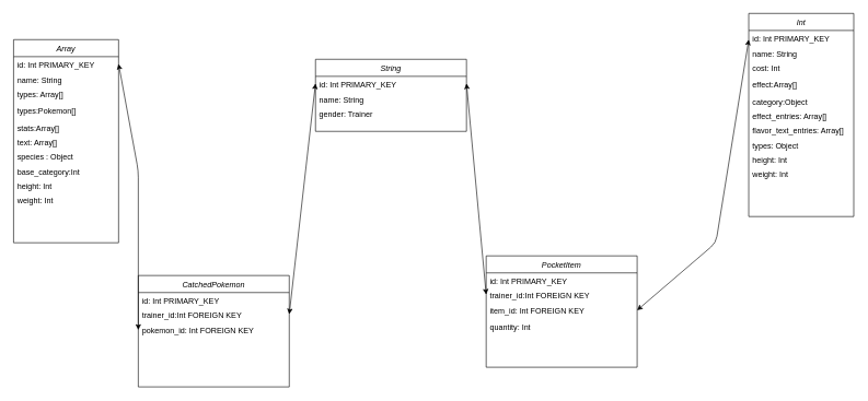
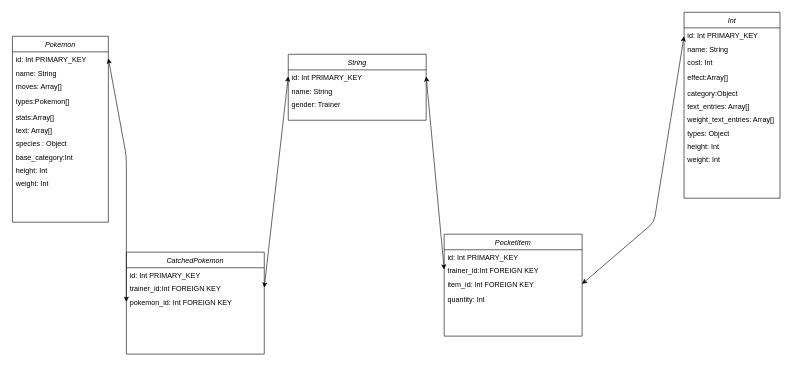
  <mxCell id="0" />
  <mxCell id="1" parent="0" />
- <mxCell id="2" value="Array" style="swimlane;fontStyle=2;align=center;verticalAlign=top;childLayout=stackLayout;horizontal=1;startSize=26;horizontalStack=0;resizeParent=1;resizeLast=0;collapsible=1;marginBottom=0;rounded=0;shadow=0;strokeWidth=1;" parent="1" vertex="1"><mxGeometry x="20" y="60" width="160" height="310" as="geometry"><mxRectangle x="220" y="120" width="160" height="26" as="alternateBounds" /></mxGeometry></mxCell>
+ <mxCell id="2" value="Pokemon" style="swimlane;fontStyle=2;align=center;verticalAlign=top;childLayout=stackLayout;horizontal=1;startSize=26;horizontalStack=0;resizeParent=1;resizeLast=0;collapsible=1;marginBottom=0;rounded=0;shadow=0;strokeWidth=1;" parent="1" vertex="1"><mxGeometry x="20" y="60" width="160" height="310" as="geometry"><mxRectangle x="220" y="120" width="160" height="26" as="alternateBounds" /></mxGeometry></mxCell>
  <mxCell id="3" value="id: Int PRIMARY_KEY" style="text;align=left;verticalAlign=top;spacingLeft=4;spacingRight=4;overflow=hidden;rotatable=0;points=[[0,0.5],[1,0.5]];portConstraint=eastwest;rounded=0;shadow=0;html=0;" vertex="1" parent="2"><mxGeometry y="26" width="160" height="22" as="geometry" /></mxCell>
  <mxCell id="4" value="name: String" style="text;align=left;verticalAlign=top;spacingLeft=4;spacingRight=4;overflow=hidden;rotatable=0;points=[[0,0.5],[1,0.5]];portConstraint=eastwest;rounded=0;shadow=0;html=0;" vertex="1" parent="2"><mxGeometry y="48" width="160" height="22" as="geometry" /></mxCell>
- <mxCell id="5" value="types: Array[]" style="text;align=left;verticalAlign=top;spacingLeft=4;spacingRight=4;overflow=hidden;rotatable=0;points=[[0,0.5],[1,0.5]];portConstraint=eastwest;" parent="2" vertex="1"><mxGeometry y="70" width="160" height="26" as="geometry" /></mxCell>
+ <mxCell id="5" value="moves: Array[]" style="text;align=left;verticalAlign=top;spacingLeft=4;spacingRight=4;overflow=hidden;rotatable=0;points=[[0,0.5],[1,0.5]];portConstraint=eastwest;" parent="2" vertex="1"><mxGeometry y="70" width="160" height="26" as="geometry" /></mxCell>
  <mxCell id="6" value="types:Pokemon[]" style="text;align=left;verticalAlign=top;spacingLeft=4;spacingRight=4;overflow=hidden;rotatable=0;points=[[0,0.5],[1,0.5]];portConstraint=eastwest;rounded=0;shadow=0;html=0;" parent="2" vertex="1"><mxGeometry y="96" width="160" height="26" as="geometry" /></mxCell>
  <mxCell id="7" value="stats:Array[]" style="text;align=left;verticalAlign=top;spacingLeft=4;spacingRight=4;overflow=hidden;rotatable=0;points=[[0,0.5],[1,0.5]];portConstraint=eastwest;rounded=0;shadow=0;html=0;" parent="2" vertex="1"><mxGeometry y="122" width="160" height="22" as="geometry" /></mxCell>
  <mxCell id="8" value="text: Array[]" style="text;align=left;verticalAlign=top;spacingLeft=4;spacingRight=4;overflow=hidden;rotatable=0;points=[[0,0.5],[1,0.5]];portConstraint=eastwest;rounded=0;shadow=0;html=0;" vertex="1" parent="2"><mxGeometry y="144" width="160" height="22" as="geometry" /></mxCell>
  <mxCell id="9" value="species : Object" style="text;align=left;verticalAlign=top;spacingLeft=4;spacingRight=4;overflow=hidden;rotatable=0;points=[[0,0.5],[1,0.5]];portConstraint=eastwest;rounded=0;shadow=0;html=0;" vertex="1" parent="2"><mxGeometry y="166" width="160" height="22" as="geometry" /></mxCell>
  <mxCell id="10" value="base_category:Int" style="text;align=left;verticalAlign=top;spacingLeft=4;spacingRight=4;overflow=hidden;rotatable=0;points=[[0,0.5],[1,0.5]];portConstraint=eastwest;rounded=0;shadow=0;html=0;" vertex="1" parent="2"><mxGeometry y="188" width="160" height="22" as="geometry" /></mxCell>
  <mxCell id="11" value="height: Int" style="text;align=left;verticalAlign=top;spacingLeft=4;spacingRight=4;overflow=hidden;rotatable=0;points=[[0,0.5],[1,0.5]];portConstraint=eastwest;rounded=0;shadow=0;html=0;" vertex="1" parent="2"><mxGeometry y="210" width="160" height="22" as="geometry" /></mxCell>
  <mxCell id="12" value="weight: Int&#10;" style="text;align=left;verticalAlign=top;spacingLeft=4;spacingRight=4;overflow=hidden;rotatable=0;points=[[0,0.5],[1,0.5]];portConstraint=eastwest;rounded=0;shadow=0;html=0;" vertex="1" parent="2"><mxGeometry y="232" width="160" height="22" as="geometry" /></mxCell>
  <mxCell id="13" value="Int" style="swimlane;fontStyle=2;align=center;verticalAlign=top;childLayout=stackLayout;horizontal=1;startSize=26;horizontalStack=0;resizeParent=1;resizeLast=0;collapsible=1;marginBottom=0;rounded=0;shadow=0;strokeWidth=1;" vertex="1" parent="1"><mxGeometry x="1140" y="20" width="160" height="310" as="geometry"><mxRectangle x="220" y="120" width="160" height="26" as="alternateBounds" /></mxGeometry></mxCell>
  <mxCell id="14" value="id: Int PRIMARY_KEY" style="text;align=left;verticalAlign=top;spacingLeft=4;spacingRight=4;overflow=hidden;rotatable=0;points=[[0,0.5],[1,0.5]];portConstraint=eastwest;rounded=0;shadow=0;html=0;" vertex="1" parent="13"><mxGeometry y="26" width="160" height="22" as="geometry" /></mxCell>
  <mxCell id="15" value="name: String" style="text;align=left;verticalAlign=top;spacingLeft=4;spacingRight=4;overflow=hidden;rotatable=0;points=[[0,0.5],[1,0.5]];portConstraint=eastwest;rounded=0;shadow=0;html=0;" vertex="1" parent="13"><mxGeometry y="48" width="160" height="22" as="geometry" /></mxCell>
  <mxCell id="16" value="cost: Int" style="text;align=left;verticalAlign=top;spacingLeft=4;spacingRight=4;overflow=hidden;rotatable=0;points=[[0,0.5],[1,0.5]];portConstraint=eastwest;" vertex="1" parent="13"><mxGeometry y="70" width="160" height="26" as="geometry" /></mxCell>
  <mxCell id="17" value="effect:Array[]" style="text;align=left;verticalAlign=top;spacingLeft=4;spacingRight=4;overflow=hidden;rotatable=0;points=[[0,0.5],[1,0.5]];portConstraint=eastwest;rounded=0;shadow=0;html=0;" vertex="1" parent="13"><mxGeometry y="96" width="160" height="26" as="geometry" /></mxCell>
  <mxCell id="18" value="category:Object" style="text;align=left;verticalAlign=top;spacingLeft=4;spacingRight=4;overflow=hidden;rotatable=0;points=[[0,0.5],[1,0.5]];portConstraint=eastwest;rounded=0;shadow=0;html=0;" vertex="1" parent="13"><mxGeometry y="122" width="160" height="22" as="geometry" /></mxCell>
- <mxCell id="19" value="effect_entries: Array[]" style="text;align=left;verticalAlign=top;spacingLeft=4;spacingRight=4;overflow=hidden;rotatable=0;points=[[0,0.5],[1,0.5]];portConstraint=eastwest;rounded=0;shadow=0;html=0;" vertex="1" parent="13"><mxGeometry y="144" width="160" height="22" as="geometry" /></mxCell>
- <mxCell id="20" value="flavor_text_entries: Array[]" style="text;align=left;verticalAlign=top;spacingLeft=4;spacingRight=4;overflow=hidden;rotatable=0;points=[[0,0.5],[1,0.5]];portConstraint=eastwest;rounded=0;shadow=0;html=0;" vertex="1" parent="13"><mxGeometry y="166" width="160" height="22" as="geometry" /></mxCell>
+ <mxCell id="19" value="text_entries: Array[]" style="text;align=left;verticalAlign=top;spacingLeft=4;spacingRight=4;overflow=hidden;rotatable=0;points=[[0,0.5],[1,0.5]];portConstraint=eastwest;rounded=0;shadow=0;html=0;" vertex="1" parent="13"><mxGeometry y="144" width="160" height="22" as="geometry" /></mxCell>
+ <mxCell id="20" value="weight_text_entries: Array[]" style="text;align=left;verticalAlign=top;spacingLeft=4;spacingRight=4;overflow=hidden;rotatable=0;points=[[0,0.5],[1,0.5]];portConstraint=eastwest;rounded=0;shadow=0;html=0;" vertex="1" parent="13"><mxGeometry y="166" width="160" height="22" as="geometry" /></mxCell>
  <mxCell id="21" value="types: Object" style="text;align=left;verticalAlign=top;spacingLeft=4;spacingRight=4;overflow=hidden;rotatable=0;points=[[0,0.5],[1,0.5]];portConstraint=eastwest;rounded=0;shadow=0;html=0;" vertex="1" parent="13"><mxGeometry y="188" width="160" height="22" as="geometry" /></mxCell>
  <mxCell id="22" value="height: Int" style="text;align=left;verticalAlign=top;spacingLeft=4;spacingRight=4;overflow=hidden;rotatable=0;points=[[0,0.5],[1,0.5]];portConstraint=eastwest;rounded=0;shadow=0;html=0;" vertex="1" parent="13"><mxGeometry y="210" width="160" height="22" as="geometry" /></mxCell>
  <mxCell id="23" value="weight: Int&#10;" style="text;align=left;verticalAlign=top;spacingLeft=4;spacingRight=4;overflow=hidden;rotatable=0;points=[[0,0.5],[1,0.5]];portConstraint=eastwest;rounded=0;shadow=0;html=0;" vertex="1" parent="13"><mxGeometry y="232" width="160" height="22" as="geometry" /></mxCell>
  <mxCell id="24" value="String" style="swimlane;fontStyle=2;align=center;verticalAlign=top;childLayout=stackLayout;horizontal=1;startSize=26;horizontalStack=0;resizeParent=1;resizeLast=0;collapsible=1;marginBottom=0;rounded=0;shadow=0;strokeWidth=1;" vertex="1" parent="1"><mxGeometry x="480" y="90" width="230" height="110" as="geometry"><mxRectangle x="220" y="120" width="160" height="26" as="alternateBounds" /></mxGeometry></mxCell>
  <mxCell id="25" value="id: Int PRIMARY_KEY" style="text;align=left;verticalAlign=top;spacingLeft=4;spacingRight=4;overflow=hidden;rotatable=0;points=[[0,0.5],[1,0.5]];portConstraint=eastwest;rounded=0;shadow=0;html=0;" vertex="1" parent="24"><mxGeometry y="26" width="230" height="22" as="geometry" /></mxCell>
  <mxCell id="26" value="name: String" style="text;align=left;verticalAlign=top;spacingLeft=4;spacingRight=4;overflow=hidden;rotatable=0;points=[[0,0.5],[1,0.5]];portConstraint=eastwest;rounded=0;shadow=0;html=0;" vertex="1" parent="24"><mxGeometry y="48" width="230" height="22" as="geometry" /></mxCell>
  <mxCell id="27" value="gender: Trainer" style="text;align=left;verticalAlign=top;spacingLeft=4;spacingRight=4;overflow=hidden;rotatable=0;points=[[0,0.5],[1,0.5]];portConstraint=eastwest;" vertex="1" parent="24"><mxGeometry y="70" width="230" height="26" as="geometry" /></mxCell>
  <mxCell id="28" value="PocketItem" style="swimlane;fontStyle=2;align=center;verticalAlign=top;childLayout=stackLayout;horizontal=1;startSize=26;horizontalStack=0;resizeParent=1;resizeLast=0;collapsible=1;marginBottom=0;rounded=0;shadow=0;strokeWidth=1;" vertex="1" parent="1"><mxGeometry x="740" y="390" width="230" height="170" as="geometry"><mxRectangle x="220" y="120" width="160" height="26" as="alternateBounds" /></mxGeometry></mxCell>
  <mxCell id="29" value="id: Int PRIMARY_KEY" style="text;align=left;verticalAlign=top;spacingLeft=4;spacingRight=4;overflow=hidden;rotatable=0;points=[[0,0.5],[1,0.5]];portConstraint=eastwest;rounded=0;shadow=0;html=0;" vertex="1" parent="28"><mxGeometry y="26" width="230" height="22" as="geometry" /></mxCell>
  <mxCell id="30" value="trainer_id:Int FOREIGN KEY" style="text;align=left;verticalAlign=top;spacingLeft=4;spacingRight=4;overflow=hidden;rotatable=0;points=[[0,0.5],[1,0.5]];portConstraint=eastwest;rounded=0;shadow=0;html=0;" vertex="1" parent="28"><mxGeometry y="48" width="230" height="22" as="geometry" /></mxCell>
  <mxCell id="31" value="item_id: Int FOREIGN KEY" style="text;align=left;verticalAlign=top;spacingLeft=4;spacingRight=4;overflow=hidden;rotatable=0;points=[[0,0.5],[1,0.5]];portConstraint=eastwest;" vertex="1" parent="28"><mxGeometry y="70" width="230" height="26" as="geometry" /></mxCell>
  <mxCell id="32" value="quantity: Int" style="text;align=left;verticalAlign=top;spacingLeft=4;spacingRight=4;overflow=hidden;rotatable=0;points=[[0,0.5],[1,0.5]];portConstraint=eastwest;" vertex="1" parent="28"><mxGeometry y="96" width="230" height="26" as="geometry" /></mxCell>
  <mxCell id="33" value="" style="endArrow=classic;startArrow=classic;html=1;entryX=0;entryY=0.636;entryDx=0;entryDy=0;entryPerimeter=0;exitX=1;exitY=0.5;exitDx=0;exitDy=0;" edge="1" parent="1" source="31" target="14"><mxGeometry width="50" height="50" relative="1" as="geometry"><mxPoint x="860" y="350" as="sourcePoint" /><mxPoint x="1120" y="60" as="targetPoint" /><Array as="points"><mxPoint x="1090" y="370" /></Array></mxGeometry></mxCell>
  <mxCell id="34" value="" style="endArrow=classic;startArrow=classic;html=1;entryX=1;entryY=0.5;entryDx=0;entryDy=0;exitX=0;exitY=0.5;exitDx=0;exitDy=0;" edge="1" parent="1" source="30" target="25"><mxGeometry width="50" height="50" relative="1" as="geometry"><mxPoint x="650" y="460" as="sourcePoint" /><mxPoint x="910" y="300" as="targetPoint" /><Array as="points" /></mxGeometry></mxCell>
  <mxCell id="35" value="CatchedPokemon" style="swimlane;fontStyle=2;align=center;verticalAlign=top;childLayout=stackLayout;horizontal=1;startSize=26;horizontalStack=0;resizeParent=1;resizeLast=0;collapsible=1;marginBottom=0;rounded=0;shadow=0;strokeWidth=1;" vertex="1" parent="1"><mxGeometry x="210" y="420" width="230" height="170" as="geometry"><mxRectangle x="220" y="120" width="160" height="26" as="alternateBounds" /></mxGeometry></mxCell>
  <mxCell id="36" value="id: Int PRIMARY_KEY" style="text;align=left;verticalAlign=top;spacingLeft=4;spacingRight=4;overflow=hidden;rotatable=0;points=[[0,0.5],[1,0.5]];portConstraint=eastwest;rounded=0;shadow=0;html=0;" vertex="1" parent="35"><mxGeometry y="26" width="230" height="22" as="geometry" /></mxCell>
  <mxCell id="37" value="trainer_id:Int FOREIGN KEY" style="text;align=left;verticalAlign=top;spacingLeft=4;spacingRight=4;overflow=hidden;rotatable=0;points=[[0,0.5],[1,0.5]];portConstraint=eastwest;rounded=0;shadow=0;html=0;" vertex="1" parent="35"><mxGeometry y="48" width="230" height="22" as="geometry" /></mxCell>
  <mxCell id="38" value="pokemon_id: Int FOREIGN KEY" style="text;align=left;verticalAlign=top;spacingLeft=4;spacingRight=4;overflow=hidden;rotatable=0;points=[[0,0.5],[1,0.5]];portConstraint=eastwest;" vertex="1" parent="35"><mxGeometry y="70" width="230" height="26" as="geometry" /></mxCell>
  <mxCell id="39" value="" style="endArrow=classic;startArrow=classic;html=1;entryX=1;entryY=0.5;entryDx=0;entryDy=0;exitX=0;exitY=0.5;exitDx=0;exitDy=0;" edge="1" parent="1" source="38" target="3"><mxGeometry width="50" height="50" relative="1" as="geometry"><mxPoint x="480" y="380" as="sourcePoint" /><mxPoint x="530" y="330" as="targetPoint" /><Array as="points"><mxPoint x="210" y="260" /></Array></mxGeometry></mxCell>
  <mxCell id="40" value="" style="endArrow=classic;startArrow=classic;html=1;exitX=1;exitY=0.5;exitDx=0;exitDy=0;entryX=0;entryY=0.5;entryDx=0;entryDy=0;" edge="1" parent="1" source="37" target="25"><mxGeometry width="50" height="50" relative="1" as="geometry"><mxPoint x="480" y="380" as="sourcePoint" /><mxPoint x="410" y="150" as="targetPoint" /><Array as="points" /></mxGeometry></mxCell>
